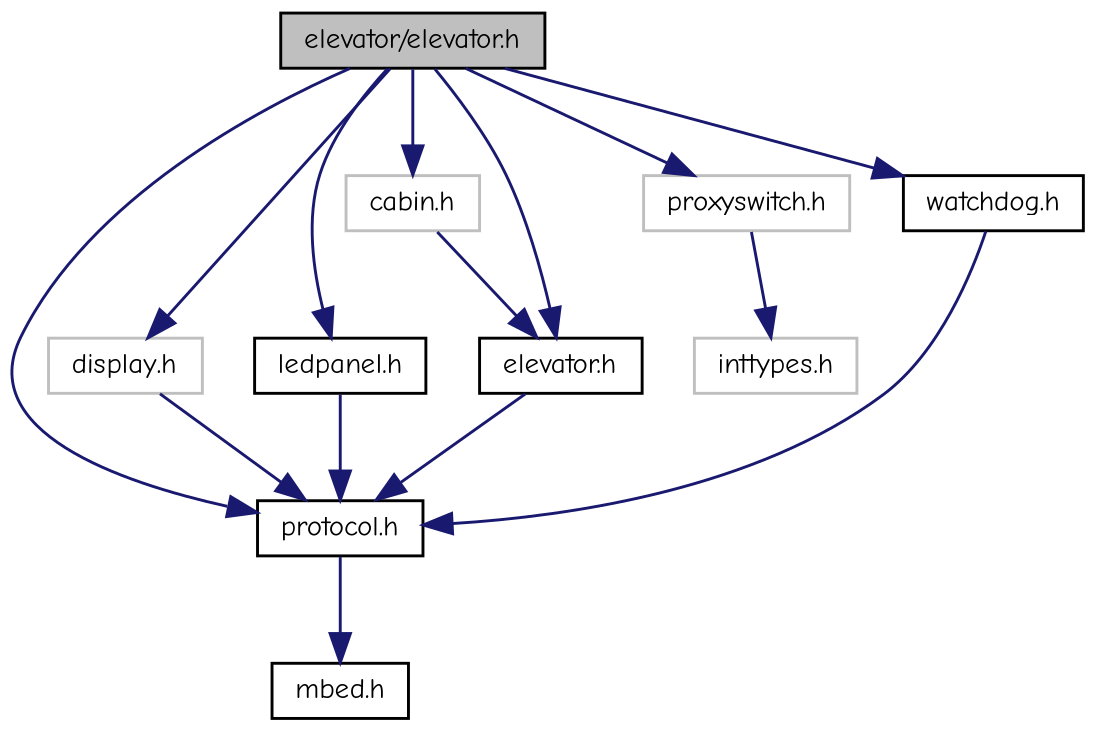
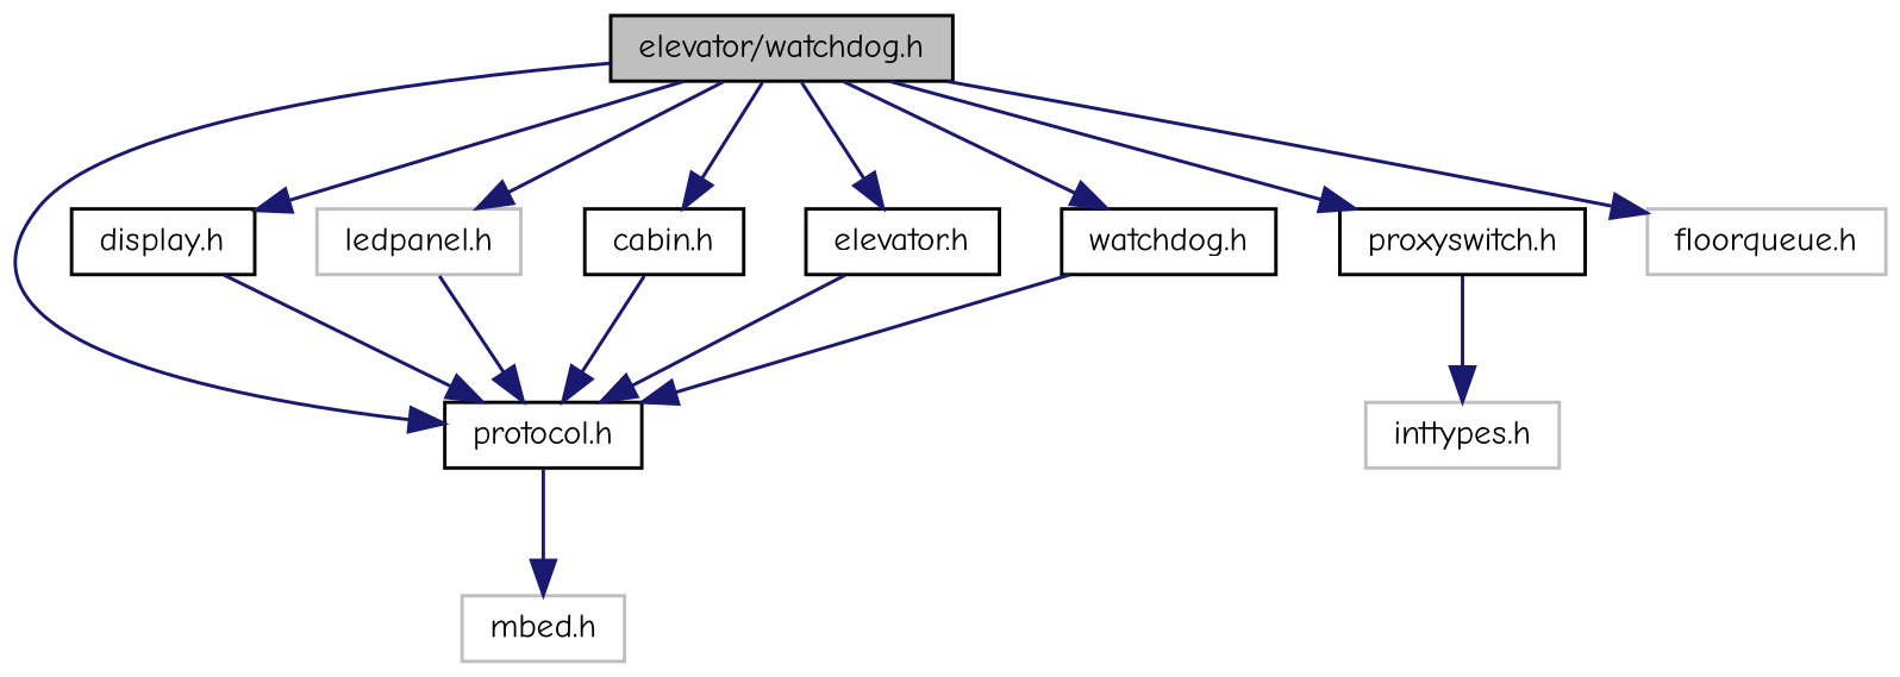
  digraph {
    fontname="Comic Neue"
    node [color=black fillcolor=white fontname="Comic Neue" fontsize=10 shape=record style=filled]
    edge [color=midnightblue fontname="Comic Neue" fontsize=10 labelfontname=Helvetica labelfontsize=10 style=solid]
-   n1 [fillcolor=grey75 fontcolor=black height=0.2 label="elevator/elevator.h" width=0.4]
+   n1 [fillcolor=grey75 fontcolor=black height=0.2 label="elevator/watchdog.h" width=0.4]
    n2 [height=0.2 label="protocol.h" width=0.4]
-   n3 [color=grey75 height=0.2 label="display.h" width=0.4]
-   n4 [height=0.2 label="ledpanel.h" width=0.4]
-   n5 [color=grey75 height=0.2 label="cabin.h" width=0.4]
+   n3 [height=0.2 label="display.h" width=0.4]
+   n4 [color=grey75 height=0.2 label="ledpanel.h" width=0.4]
+   n5 [height=0.2 label="cabin.h" width=0.4]
    n6 [height=0.2 label="elevator.h" width=0.4]
-   n7 [color=grey75 height=0.2 label="proxyswitch.h" width=0.4]
+   n7 [height=0.2 label="proxyswitch.h" width=0.4]
    n8 [height=0.2 label="watchdog.h" width=0.4]
-   n10 [height=0.2 label="mbed.h" width=0.4]
+   n9 [color=grey75 height=0.2 label="floorqueue.h" width=0.4]
+   n10 [color=grey75 height=0.2 label="mbed.h" width=0.4]
    n11 [color=grey75 height=0.2 label="inttypes.h" width=0.4]
    n1 -> n2
    n1 -> n3
    n1 -> n4
    n1 -> n5
    n1 -> n6
    n1 -> n7
    n1 -> n8
+   n1 -> n9
    n2 -> n10
    n3 -> n2
    n4 -> n2
-   n5 -> n6
+   n5 -> n2
    n6 -> n2
    n7 -> n11
    n8 -> n2
  }
